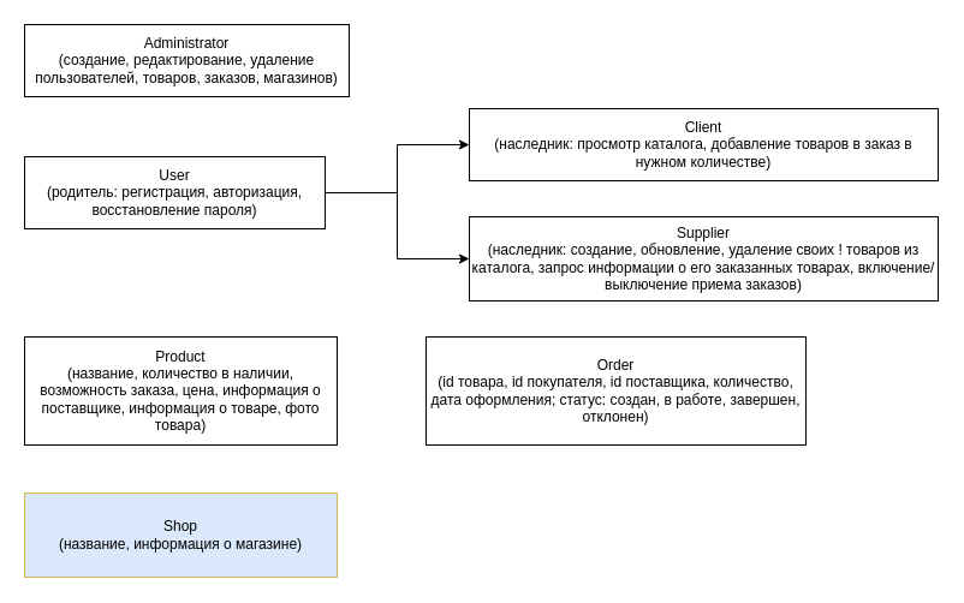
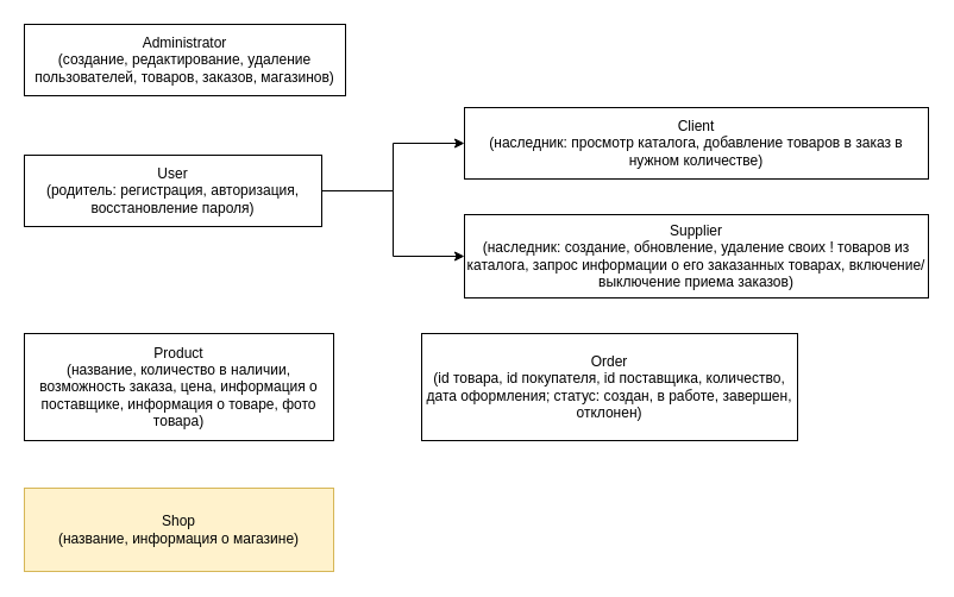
  <mxCell id="0" />
  <mxCell id="1" parent="0" />
  <mxCell id="2" style="edgeStyle=orthogonalEdgeStyle;rounded=0;orthogonalLoop=1;jettySize=auto;html=1;exitX=1;exitY=0.5;exitDx=0;exitDy=0;entryX=0;entryY=0.5;entryDx=0;entryDy=0;" edge="1" parent="1" source="4" target="5"><mxGeometry relative="1" as="geometry" /></mxCell>
  <mxCell id="3" style="edgeStyle=orthogonalEdgeStyle;rounded=0;orthogonalLoop=1;jettySize=auto;html=1;exitX=1;exitY=0.5;exitDx=0;exitDy=0;entryX=0;entryY=0.5;entryDx=0;entryDy=0;" edge="1" parent="1" source="4" target="6"><mxGeometry relative="1" as="geometry" /></mxCell>
  <mxCell id="4" value="User&lt;div&gt;(родитель: регистрация, авторизация, восстановление пароля)&lt;/div&gt;" style="rounded=0;whiteSpace=wrap;html=1;" vertex="1" parent="1"><mxGeometry x="20" y="130" width="250" height="60" as="geometry" /></mxCell>
  <mxCell id="5" value="Client&lt;div&gt;(наследник: просмотр каталога, добавление товаров в заказ в нужном количестве)&lt;/div&gt;" style="rounded=0;whiteSpace=wrap;html=1;" vertex="1" parent="1"><mxGeometry x="390" y="90" width="390" height="60" as="geometry" /></mxCell>
  <mxCell id="6" value="Supplier&lt;div&gt;(наследник: создание, обновление, удаление своих ! товаров из каталога, запрос информации о его заказанных товарах, включение/выключение приема заказов)&lt;/div&gt;" style="rounded=0;whiteSpace=wrap;html=1;" vertex="1" parent="1"><mxGeometry x="390" y="180" width="390" height="70" as="geometry" /></mxCell>
  <mxCell id="7" value="Product&lt;div&gt;(название, количество в наличии, возможность заказа, цена, информация о поставщике, информация о товаре, фото товара)&lt;/div&gt;" style="rounded=0;whiteSpace=wrap;html=1;" vertex="1" parent="1"><mxGeometry x="20" y="280" width="260" height="90" as="geometry" /></mxCell>
  <mxCell id="8" value="Order&lt;div&gt;(id товара, id покупателя, id поставщика, количество, дата оформления; статус: создан, в работе, завершен, отклонен)&lt;/div&gt;" style="rounded=0;whiteSpace=wrap;html=1;" vertex="1" parent="1"><mxGeometry x="354" y="280" width="316" height="90" as="geometry" /></mxCell>
- <mxCell id="9" value="Shop&lt;div&gt;(название, информация о магазине)&lt;/div&gt;" style="rounded=0;whiteSpace=wrap;html=1;fillColor=#dae8fc;strokeColor=#d6b656;" vertex="1" parent="1"><mxGeometry x="20" y="410" width="260" height="70" as="geometry" /></mxCell>
+ <mxCell id="9" value="Shop&lt;div&gt;(название, информация о магазине)&lt;/div&gt;" style="rounded=0;whiteSpace=wrap;html=1;fillColor=#fff2cc;strokeColor=#d6b656;" vertex="1" parent="1"><mxGeometry x="20" y="410" width="260" height="70" as="geometry" /></mxCell>
  <mxCell id="10" value="Administrator&lt;div&gt;(создание, редактирование, удаление пользователей, товаров, заказов, магазинов)&lt;/div&gt;" style="rounded=0;whiteSpace=wrap;html=1;" vertex="1" parent="1"><mxGeometry x="20" y="20" width="270" height="60" as="geometry" /></mxCell>
